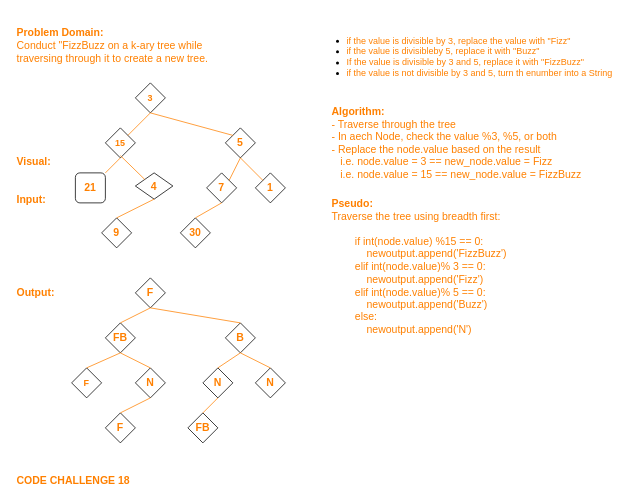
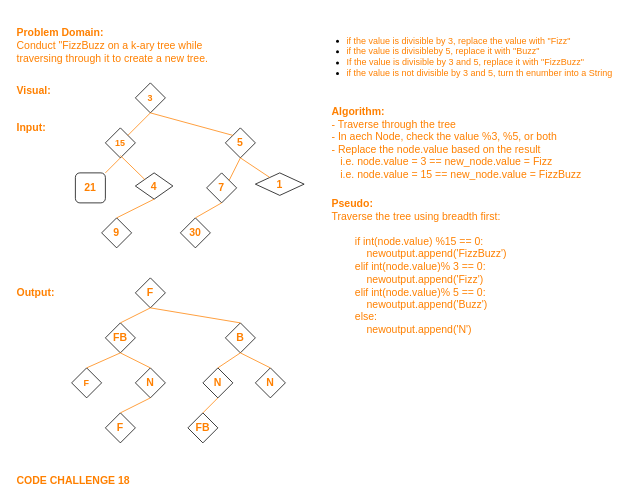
  <mxCell id="0" />
  <mxCell id="1" parent="0" />
  <mxCell id="2" value="&lt;font style=&quot;font-size: 14px&quot; color=&quot;#ff8000&quot;&gt;&lt;b&gt;Problem Domain:&lt;/b&gt;&lt;br&gt;Conduct &quot;FizzBuzz on a k-ary tree while &lt;br&gt;traversing&amp;nbsp;through it to create a new tree.&lt;br&gt;&lt;/font&gt;" style="text;html=1;align=left;verticalAlign=middle;resizable=0;points=[];autosize=1;" vertex="1" parent="1"><mxGeometry x="20" y="35" width="270" height="50" as="geometry" /></mxCell>
- <mxCell id="3" value="&lt;b&gt;&lt;font color=&quot;#ff8000&quot; style=&quot;font-size: 14px&quot;&gt;Visual:&lt;br&gt;&lt;br&gt;&lt;br&gt;Input:&lt;br&gt;&lt;/font&gt;&lt;/b&gt;" style="text;html=1;align=left;verticalAlign=middle;resizable=0;points=[];autosize=1;" vertex="1" parent="1"><mxGeometry x="20" y="205" width="60" height="70" as="geometry" /></mxCell>
+ <mxCell id="3" value="&lt;b&gt;&lt;font color=&quot;#ff8000&quot; style=&quot;font-size: 14px&quot;&gt;Visual:&lt;br&gt;&lt;br&gt;&lt;br&gt;Input:&lt;br&gt;&lt;/font&gt;&lt;/b&gt;" style="text;html=1;align=left;verticalAlign=middle;resizable=0;points=[];autosize=1;" vertex="1" parent="1"><mxGeometry x="20" y="110" width="60" height="70" as="geometry" /></mxCell>
  <mxCell id="4" value="&lt;font color=&quot;#ff8000&quot;&gt;&lt;b&gt;3&lt;/b&gt;&lt;/font&gt;" style="rhombus;whiteSpace=wrap;html=1;" vertex="1" parent="1"><mxGeometry x="180" y="110" width="40" height="40" as="geometry" /></mxCell>
  <mxCell id="5" value="&lt;font color=&quot;#ff8000&quot;&gt;&lt;b&gt;15&lt;/b&gt;&lt;/font&gt;" style="rhombus;whiteSpace=wrap;html=1;" vertex="1" parent="1"><mxGeometry x="140" y="170" width="40" height="40" as="geometry" /></mxCell>
  <mxCell id="6" value="&lt;font style=&quot;font-size: 14px&quot; color=&quot;#ff8000&quot;&gt;&lt;b&gt;21&lt;/b&gt;&lt;/font&gt;" style="whiteSpace=wrap;html=1;rounded=1;" vertex="1" parent="1"><mxGeometry x="100" y="230" width="40" height="40" as="geometry" /></mxCell>
  <mxCell id="7" value="&lt;font style=&quot;font-size: 14px&quot; color=&quot;#ff8000&quot;&gt;&lt;b&gt;4&lt;/b&gt;&lt;/font&gt;" style="rhombus;whiteSpace=wrap;html=1;" vertex="1" parent="1"><mxGeometry x="180" y="230" width="50" height="35" as="geometry" /></mxCell>
  <mxCell id="8" value="&lt;b&gt;&lt;font style=&quot;font-size: 14px&quot; color=&quot;#ff8000&quot;&gt;9&lt;/font&gt;&lt;/b&gt;" style="rhombus;whiteSpace=wrap;html=1;" vertex="1" parent="1"><mxGeometry x="135" y="290" width="40" height="40" as="geometry" /></mxCell>
  <mxCell id="9" value="&lt;font style=&quot;font-size: 14px&quot; color=&quot;#ff8000&quot;&gt;&lt;b&gt;5&lt;/b&gt;&lt;/font&gt;" style="rhombus;whiteSpace=wrap;html=1;" vertex="1" parent="1"><mxGeometry x="300" y="170" width="40" height="40" as="geometry" /></mxCell>
  <mxCell id="10" value="&lt;font style=&quot;font-size: 14px&quot; color=&quot;#ff8000&quot;&gt;&lt;b&gt;7&lt;/b&gt;&lt;/font&gt;" style="rhombus;whiteSpace=wrap;html=1;" vertex="1" parent="1"><mxGeometry x="275" y="230" width="40" height="40" as="geometry" /></mxCell>
- <mxCell id="11" value="&lt;font style=&quot;font-size: 14px&quot; color=&quot;#ff8000&quot;&gt;&lt;b&gt;1&lt;/b&gt;&lt;/font&gt;" style="rhombus;whiteSpace=wrap;html=1;" vertex="1" parent="1"><mxGeometry x="340" y="230" width="40" height="40" as="geometry" /></mxCell>
+ <mxCell id="11" value="&lt;font style=&quot;font-size: 14px&quot; color=&quot;#ff8000&quot;&gt;&lt;b&gt;1&lt;/b&gt;&lt;/font&gt;" style="rhombus;whiteSpace=wrap;html=1;" vertex="1" parent="1"><mxGeometry x="340" y="230" width="65" height="30" as="geometry" /></mxCell>
  <mxCell id="12" value="&lt;font style=&quot;font-size: 14px&quot; color=&quot;#ff8000&quot;&gt;&lt;b&gt;30&lt;/b&gt;&lt;/font&gt;" style="rhombus;whiteSpace=wrap;html=1;" vertex="1" parent="1"><mxGeometry x="240" y="290" width="40" height="40" as="geometry" /></mxCell>
  <mxCell id="13" value="&lt;b&gt;&lt;font style=&quot;font-size: 14px&quot; color=&quot;#ff8000&quot;&gt;F&lt;/font&gt;&lt;/b&gt;" style="rhombus;whiteSpace=wrap;html=1;" vertex="1" parent="1"><mxGeometry x="180" y="370" width="40" height="40" as="geometry" /></mxCell>
  <mxCell id="14" value="&lt;b&gt;&lt;font style=&quot;font-size: 14px&quot; color=&quot;#ff8000&quot;&gt;FB&lt;/font&gt;&lt;/b&gt;" style="rhombus;whiteSpace=wrap;html=1;" vertex="1" parent="1"><mxGeometry x="140" y="430" width="40" height="40" as="geometry" /></mxCell>
  <mxCell id="15" value="&lt;b&gt;&lt;font color=&quot;#ff8000&quot;&gt;F&lt;/font&gt;&lt;/b&gt;" style="rhombus;whiteSpace=wrap;html=1;" vertex="1" parent="1"><mxGeometry x="95" y="490" width="40" height="40" as="geometry" /></mxCell>
  <mxCell id="16" value="&lt;font style=&quot;font-size: 14px&quot; color=&quot;#ff8000&quot;&gt;&lt;b&gt;N&lt;/b&gt;&lt;/font&gt;" style="rhombus;whiteSpace=wrap;html=1;" vertex="1" parent="1"><mxGeometry x="180" y="490" width="40" height="40" as="geometry" /></mxCell>
  <mxCell id="17" value="&lt;b&gt;&lt;font style=&quot;font-size: 14px&quot; color=&quot;#ff8000&quot;&gt;F&lt;/font&gt;&lt;/b&gt;" style="rhombus;whiteSpace=wrap;html=1;" vertex="1" parent="1"><mxGeometry x="140" y="550" width="40" height="40" as="geometry" /></mxCell>
  <mxCell id="18" value="&lt;b&gt;&lt;font style=&quot;font-size: 14px&quot; color=&quot;#ff8000&quot;&gt;B&lt;/font&gt;&lt;/b&gt;" style="rhombus;whiteSpace=wrap;html=1;" vertex="1" parent="1"><mxGeometry x="300" y="430" width="40" height="40" as="geometry" /></mxCell>
  <mxCell id="19" value="&lt;b&gt;&lt;font style=&quot;font-size: 14px&quot; color=&quot;#ff8000&quot;&gt;N&lt;/font&gt;&lt;/b&gt;" style="rhombus;whiteSpace=wrap;html=1;" vertex="1" parent="1"><mxGeometry x="270" y="490" width="40" height="40" as="geometry" /></mxCell>
  <mxCell id="20" value="&lt;font style=&quot;font-size: 14px&quot; color=&quot;#ff8000&quot;&gt;&lt;b&gt;FB&lt;/b&gt;&lt;/font&gt;" style="rhombus;whiteSpace=wrap;html=1;" vertex="1" parent="1"><mxGeometry x="250" y="550" width="40" height="40" as="geometry" /></mxCell>
  <mxCell id="21" value="&lt;font style=&quot;font-size: 14px&quot; color=&quot;#ff8000&quot;&gt;&lt;b&gt;N&lt;/b&gt;&lt;/font&gt;" style="rhombus;whiteSpace=wrap;html=1;" vertex="1" parent="1"><mxGeometry x="340" y="490" width="40" height="40" as="geometry" /></mxCell>
  <mxCell id="22" value="&lt;font style=&quot;font-size: 14px&quot; color=&quot;#ff8000&quot;&gt;&lt;b&gt;Output:&lt;/b&gt;&lt;/font&gt;" style="text;html=1;align=left;verticalAlign=middle;resizable=0;points=[];autosize=1;" vertex="1" parent="1"><mxGeometry x="20" y="380" width="70" height="20" as="geometry" /></mxCell>
  <mxCell id="23" value="" style="endArrow=none;html=1;strokeColor=#FF8000;" edge="1" parent="1"><mxGeometry width="50" height="50" relative="1" as="geometry"><mxPoint x="170" y="180" as="sourcePoint" /><mxPoint x="200" y="150" as="targetPoint" /></mxGeometry></mxCell>
  <mxCell id="24" value="" style="endArrow=none;html=1;strokeColor=#FF8000;exitX=1;exitY=0;exitDx=0;exitDy=0;entryX=0.5;entryY=1;entryDx=0;entryDy=0;" edge="1" parent="1" source="6" target="5"><mxGeometry width="50" height="50" relative="1" as="geometry"><mxPoint x="180" y="190" as="sourcePoint" /><mxPoint x="210" y="160" as="targetPoint" /></mxGeometry></mxCell>
  <mxCell id="25" value="" style="endArrow=none;html=1;strokeColor=#FF8000;exitX=0;exitY=0;exitDx=0;exitDy=0;" edge="1" parent="1" source="7"><mxGeometry width="50" height="50" relative="1" as="geometry"><mxPoint x="140" y="250" as="sourcePoint" /><mxPoint x="160" y="207" as="targetPoint" /></mxGeometry></mxCell>
  <mxCell id="26" value="" style="endArrow=none;html=1;strokeColor=#FF8000;exitX=0.5;exitY=0;exitDx=0;exitDy=0;entryX=0.5;entryY=1;entryDx=0;entryDy=0;" edge="1" parent="1" source="8" target="7"><mxGeometry width="50" height="50" relative="1" as="geometry"><mxPoint x="200" y="250" as="sourcePoint" /><mxPoint x="170" y="217" as="targetPoint" /></mxGeometry></mxCell>
  <mxCell id="27" value="" style="endArrow=none;html=1;strokeColor=#FF8000;exitX=1;exitY=0;exitDx=0;exitDy=0;entryX=0.5;entryY=1;entryDx=0;entryDy=0;" edge="1" parent="1" source="10" target="9"><mxGeometry width="50" height="50" relative="1" as="geometry"><mxPoint x="175" y="310" as="sourcePoint" /><mxPoint x="210" y="280" as="targetPoint" /></mxGeometry></mxCell>
  <mxCell id="28" value="" style="endArrow=none;html=1;strokeColor=#FF8000;" edge="1" parent="1" source="11"><mxGeometry width="50" height="50" relative="1" as="geometry"><mxPoint x="300" y="250" as="sourcePoint" /><mxPoint x="320" y="210" as="targetPoint" /></mxGeometry></mxCell>
  <mxCell id="29" value="" style="endArrow=none;html=1;strokeColor=#FF8000;entryX=0.5;entryY=1;entryDx=0;entryDy=0;exitX=0.5;exitY=0;exitDx=0;exitDy=0;" edge="1" parent="1" source="12" target="10"><mxGeometry width="50" height="50" relative="1" as="geometry"><mxPoint x="360" y="250" as="sourcePoint" /><mxPoint x="330" y="220" as="targetPoint" /></mxGeometry></mxCell>
  <mxCell id="30" value="" style="endArrow=none;html=1;strokeColor=#FF8000;exitX=0;exitY=0;exitDx=0;exitDy=0;" edge="1" parent="1" source="9"><mxGeometry width="50" height="50" relative="1" as="geometry"><mxPoint x="360" y="250" as="sourcePoint" /><mxPoint x="200" y="150" as="targetPoint" /></mxGeometry></mxCell>
  <mxCell id="31" value="" style="endArrow=none;html=1;strokeColor=#FF8000;exitX=0.5;exitY=0;exitDx=0;exitDy=0;entryX=0.5;entryY=1;entryDx=0;entryDy=0;" edge="1" parent="1" source="14" target="13"><mxGeometry width="50" height="50" relative="1" as="geometry"><mxPoint x="320" y="190" as="sourcePoint" /><mxPoint x="210" y="160" as="targetPoint" /></mxGeometry></mxCell>
  <mxCell id="32" value="" style="endArrow=none;html=1;strokeColor=#FF8000;exitX=0.5;exitY=1;exitDx=0;exitDy=0;entryX=0.5;entryY=0;entryDx=0;entryDy=0;" edge="1" parent="1" source="14" target="15"><mxGeometry width="50" height="50" relative="1" as="geometry"><mxPoint x="170" y="440" as="sourcePoint" /><mxPoint x="210" y="420" as="targetPoint" /></mxGeometry></mxCell>
  <mxCell id="33" value="" style="endArrow=none;html=1;strokeColor=#FF8000;exitX=0.5;exitY=0;exitDx=0;exitDy=0;" edge="1" parent="1" source="16"><mxGeometry width="50" height="50" relative="1" as="geometry"><mxPoint x="170" y="480" as="sourcePoint" /><mxPoint x="160" y="470" as="targetPoint" /></mxGeometry></mxCell>
  <mxCell id="34" value="" style="endArrow=none;html=1;strokeColor=#FF8000;exitX=0.5;exitY=1;exitDx=0;exitDy=0;entryX=0.5;entryY=0;entryDx=0;entryDy=0;" edge="1" parent="1" source="16" target="17"><mxGeometry width="50" height="50" relative="1" as="geometry"><mxPoint x="210" y="500" as="sourcePoint" /><mxPoint x="170" y="480" as="targetPoint" /></mxGeometry></mxCell>
  <mxCell id="35" value="" style="endArrow=none;html=1;strokeColor=#FF8000;entryX=0.5;entryY=1;entryDx=0;entryDy=0;exitX=0.5;exitY=0;exitDx=0;exitDy=0;" edge="1" parent="1" source="18" target="13"><mxGeometry width="50" height="50" relative="1" as="geometry"><mxPoint x="290" y="430" as="sourcePoint" /><mxPoint x="170" y="560" as="targetPoint" /></mxGeometry></mxCell>
  <mxCell id="36" value="" style="endArrow=none;html=1;strokeColor=#FF8000;exitX=0.5;exitY=0;exitDx=0;exitDy=0;" edge="1" parent="1" source="21"><mxGeometry width="50" height="50" relative="1" as="geometry"><mxPoint x="330" y="440" as="sourcePoint" /><mxPoint x="320" y="470" as="targetPoint" /></mxGeometry></mxCell>
  <mxCell id="37" value="" style="endArrow=none;html=1;strokeColor=#FF8000;exitX=0.5;exitY=0;exitDx=0;exitDy=0;entryX=0.5;entryY=1;entryDx=0;entryDy=0;" edge="1" parent="1" source="19" target="18"><mxGeometry width="50" height="50" relative="1" as="geometry"><mxPoint x="370" y="500" as="sourcePoint" /><mxPoint x="330" y="480" as="targetPoint" /></mxGeometry></mxCell>
  <mxCell id="38" value="" style="endArrow=none;html=1;strokeColor=#FF8000;exitX=0.5;exitY=0;exitDx=0;exitDy=0;entryX=0.5;entryY=1;entryDx=0;entryDy=0;" edge="1" parent="1" source="20" target="19"><mxGeometry width="50" height="50" relative="1" as="geometry"><mxPoint x="300" y="500" as="sourcePoint" /><mxPoint x="330" y="480" as="targetPoint" /></mxGeometry></mxCell>
  <mxCell id="39" value="&lt;b&gt;&lt;font style=&quot;font-size: 14px&quot; color=&quot;#ff8000&quot;&gt;CODE CHALLENGE 18&lt;/font&gt;&lt;/b&gt;" style="text;html=1;align=left;verticalAlign=middle;resizable=0;points=[];autosize=1;" vertex="1" parent="1"><mxGeometry x="20" y="630" width="170" height="20" as="geometry" /></mxCell>
  <mxCell id="40" value="&lt;ul&gt;&lt;li&gt;&lt;font color=&quot;#ff8000&quot;&gt;if the value is divisible by 3, replace the value with &quot;Fizz&quot;&lt;/font&gt;&lt;/li&gt;&lt;li&gt;&lt;font color=&quot;#ff8000&quot;&gt;if the value is divisibleby 5, replace it with &quot;Buzz&quot;&lt;/font&gt;&lt;/li&gt;&lt;li&gt;&lt;font color=&quot;#ff8000&quot;&gt;If the value is divisible by 3 and 5, replace it with &quot;FizzBuzz&quot;&lt;/font&gt;&lt;/li&gt;&lt;li&gt;&lt;font color=&quot;#ff8000&quot;&gt;if the value is not divisible by 3 and 5, turn th enumber into a String&lt;/font&gt;&lt;/li&gt;&lt;/ul&gt;" style="text;html=1;align=left;verticalAlign=middle;resizable=0;points=[];autosize=1;" vertex="1" parent="1"><mxGeometry x="420" width="410" height="110" as="geometry" y="20" /></mxCell>
  <mxCell id="41" value="&lt;font style=&quot;font-size: 14px&quot; color=&quot;#ff8000&quot;&gt;&lt;b&gt;Algorithm:&lt;br&gt;&lt;/b&gt;- Traverse through the tree&lt;br&gt;- In aech Node, check the value %3, %5, or both&lt;br&gt;- Replace the node.value based on the result&lt;br&gt;&amp;nbsp; &amp;nbsp;i.e. node.value = 3 == new_node.value = Fizz&lt;br&gt;&amp;nbsp; &amp;nbsp;i.e. node.value = 15 == new_node.value = FizzBuzz&lt;br&gt;&lt;/font&gt;" style="text;html=1;align=left;verticalAlign=middle;resizable=0;points=[];autosize=1;" vertex="1" parent="1"><mxGeometry x="440" y="140" width="350" height="100" as="geometry" /></mxCell>
  <mxCell id="42" value="&lt;font style=&quot;font-size: 14px&quot; color=&quot;#ff8000&quot;&gt;&lt;b&gt;Pseudo:&lt;/b&gt;&lt;br&gt;Traverse the tree using breadth first:&lt;br&gt;&lt;br&gt;&amp;nbsp; &amp;nbsp; &amp;nbsp; &amp;nbsp; if int(node.value) %15 == 0:&lt;br&gt;&amp;nbsp; &amp;nbsp; &amp;nbsp; &amp;nbsp; &amp;nbsp; &amp;nbsp; newoutput.append('FizzBuzz')&lt;br&gt;&amp;nbsp; &amp;nbsp; &amp;nbsp; &amp;nbsp; elif int(node.value)% 3 == 0:&lt;br&gt;&amp;nbsp; &amp;nbsp; &amp;nbsp; &amp;nbsp; &amp;nbsp; &amp;nbsp; newoutput.append('Fizz')&lt;br&gt;&amp;nbsp; &amp;nbsp; &amp;nbsp; &amp;nbsp; elif int(node.value)% 5 == 0:&lt;br&gt;&amp;nbsp; &amp;nbsp; &amp;nbsp; &amp;nbsp; &amp;nbsp; &amp;nbsp; newoutput.append('Buzz')&lt;br&gt;&amp;nbsp; &amp;nbsp; &amp;nbsp; &amp;nbsp; else:&lt;br&gt;&amp;nbsp; &amp;nbsp; &amp;nbsp; &amp;nbsp; &amp;nbsp; &amp;nbsp; newoutput.append('N')&lt;br&gt;&lt;/font&gt;" style="text;html=1;align=left;verticalAlign=middle;resizable=0;points=[];autosize=1;" vertex="1" parent="1"><mxGeometry x="440" y="270" width="250" height="170" as="geometry" /></mxCell>
